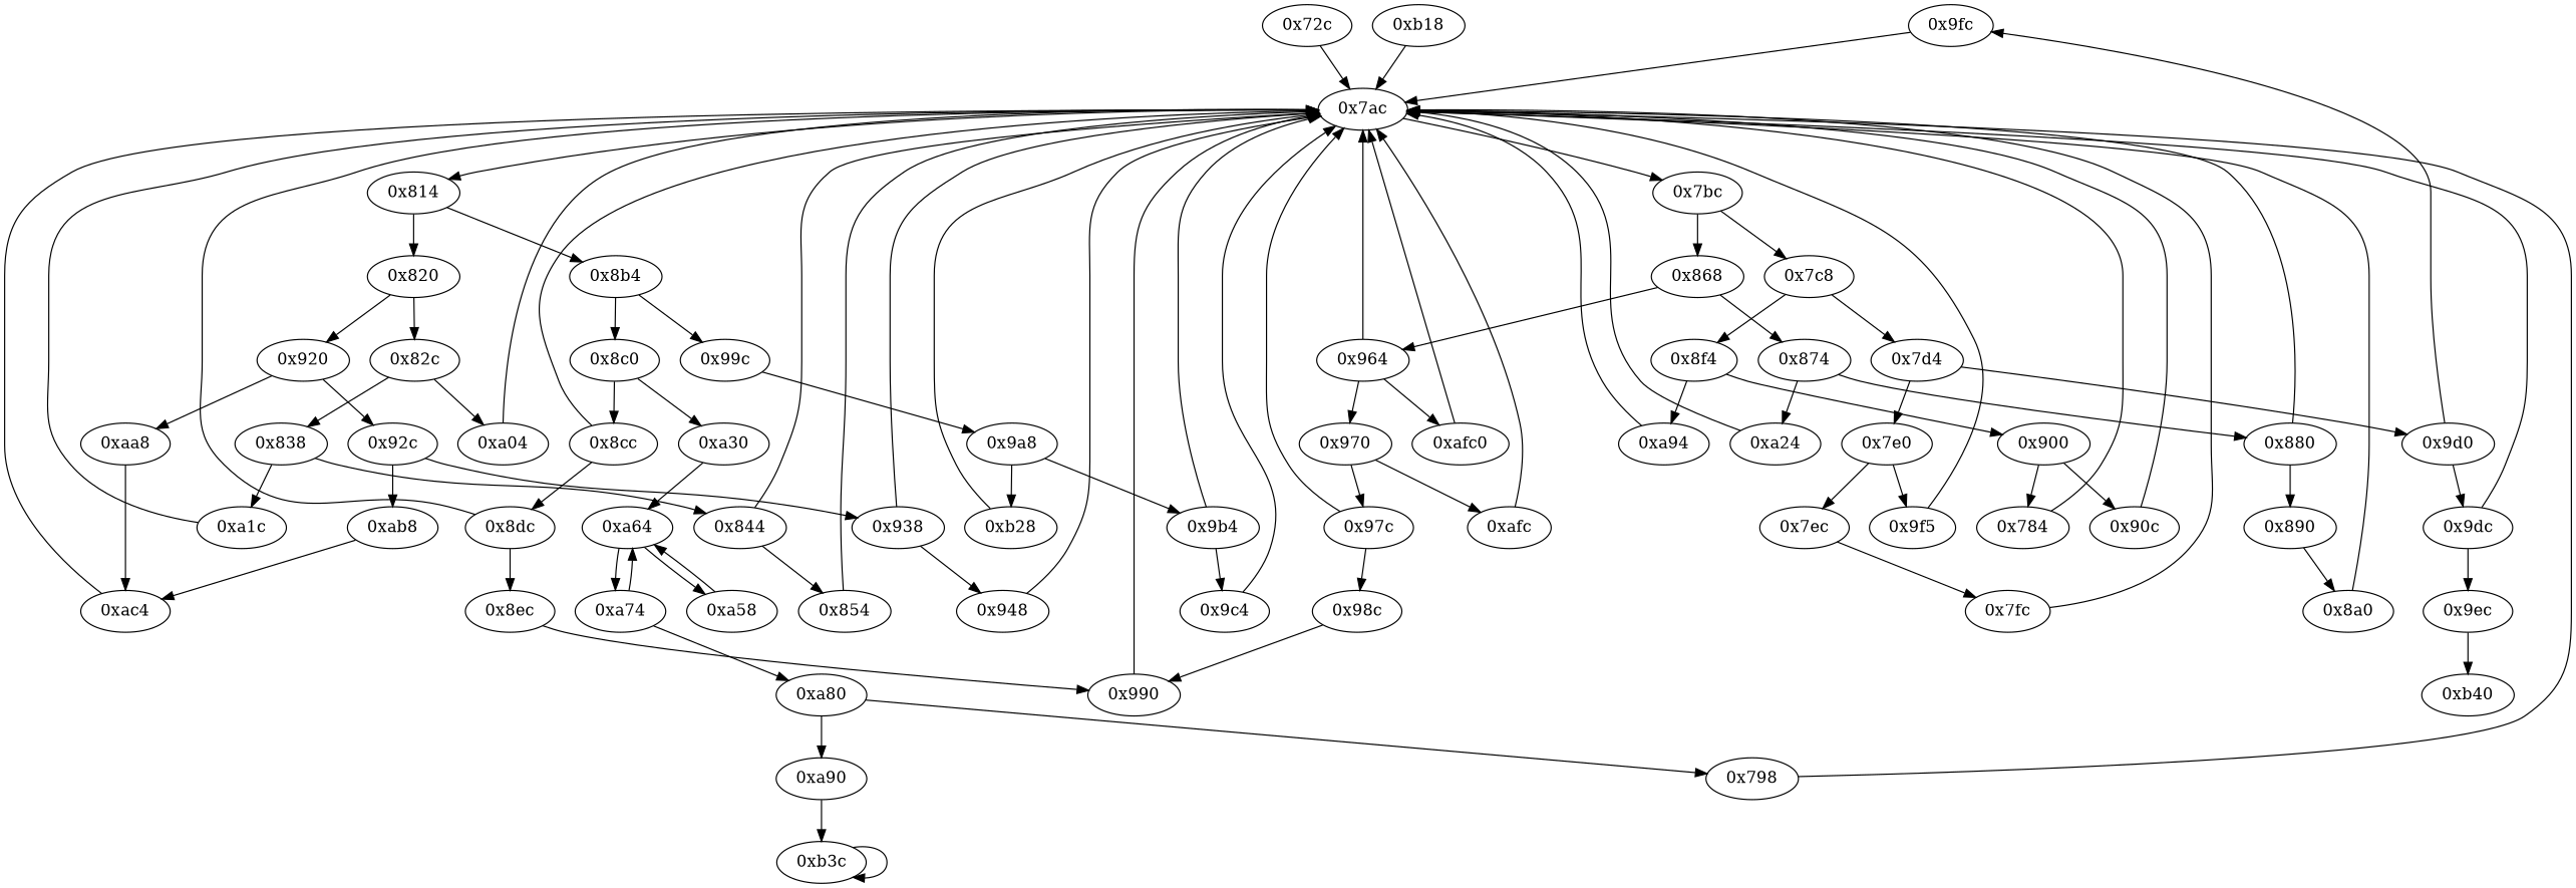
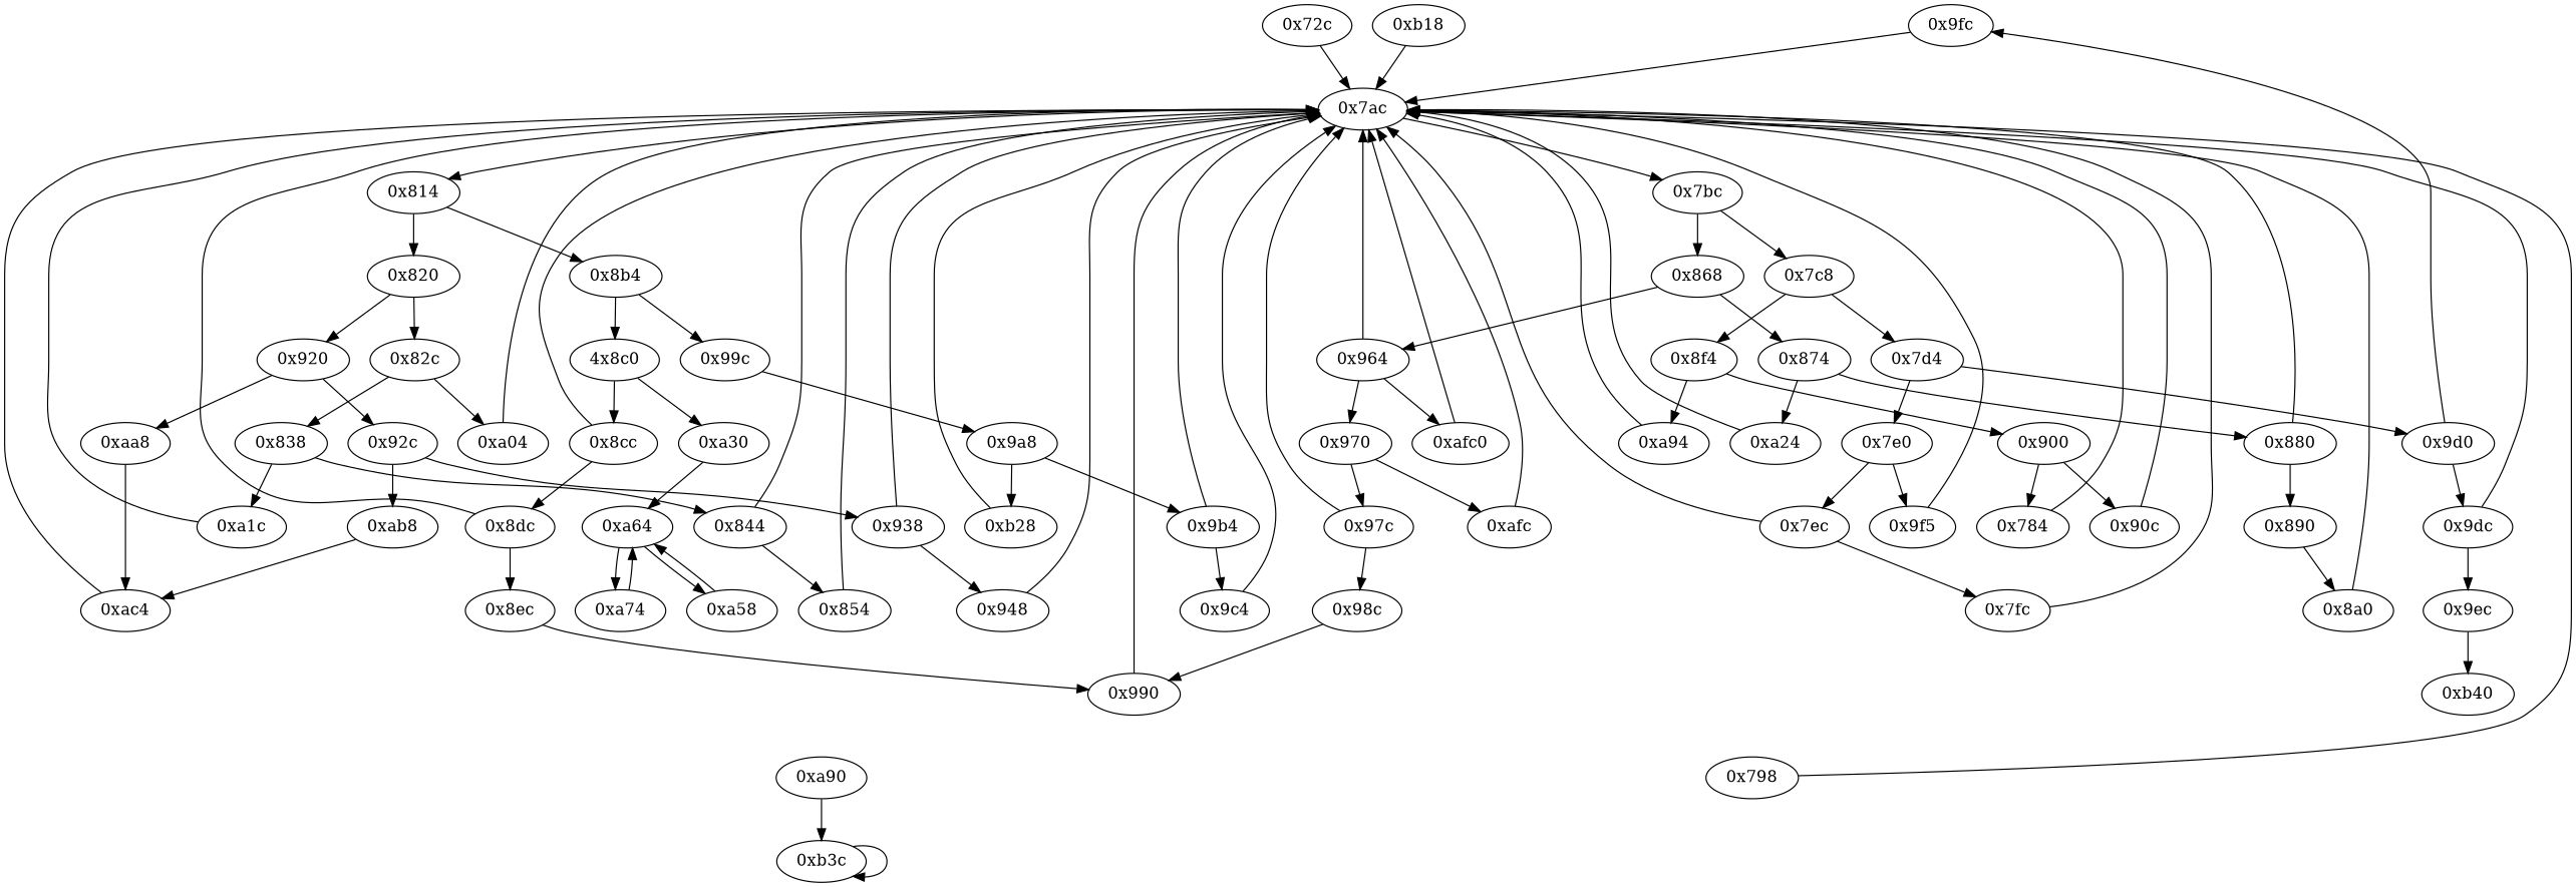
  digraph {
    node [opcode="[u'ldr', u'cmp', u'b']"]
    "0x9fc" [opcode="[u'ldr', u'b']"]
    "0x9d0"
    "0x9dc" [opcode="[u'ldr', u'cmp', u'mov', u'b']"]
    "0x7ac" [opcode="[u'mov', u'ldr', u'cmp', u'b']"]
    "0x9ec" [opcode="[u'b']"]
    "0x7bc"
    "0x814"
    "0xb40" [opcode="[u'ldr', u'ldr', u'ldr', u'ldr', u'sub', u'mov', u'sub', u'pop']"]
    "0xa04" [opcode="[u'ldr', u'ldr', u'ldr', u'cmp', u'mov', u'b']"]
    "0x868"
    "0x7c8"
    "0x8b4"
    "0x820"
    "0x8f4"
    "0x900"
    "0xa94" [opcode="[u'sub', u'str', u'ldr', u'ldr', u'b']"]
    "0x784" [opcode="[u'ldr', u'cmp', u'mov', u'ldr', u'b']"]
    "0x90c" [opcode="[u'ldr', u'mov', u'bl', u'ldr', u'b']"]
    "0xa64" [opcode="[u'bic', u'ldr', u'cmp', u'b']"]
    "0xa74"
    "0xa58" [opcode="[u'mov', u'bl', u'ldr']"]
-   "0xa80" [opcode="[u'ldr', u'mov', u'cmp', u'b']"]
    "0x798" [opcode="[u'ldr', u'mov', u'mov', u'ldr', u'ldr']"]
    "0xa90" [opcode="[u'b']"]
    "0x7fc" [opcode="[u'ldr', u'ldr', u'bl', u'str', u'ldr', u'b']"]
    "0x99c"
    "0x9a8"
    "0xb18" [opcode="[u'mov', u'mov', u'str', u'b']"]
    "0x9b4" [opcode="[u'ldr', u'cmp', u'mov', u'b']"]
    "0xb28" [opcode="[u'ldr', u'add', u'str', u'ldr', u'b']"]
    "0x9c4" [opcode="[u'ldr', u'ldr', u'b']"]
    "0x8ec" [opcode="[u'ldr', u'b']"]
    "0x990" [opcode="[u'str', u'mov', u'b']"]
    "0x964"
    "0x874"
    "0x7d4"
    "0x970"
    n38 [label="0xafc0" opcode="[u'ldr', u'str', u'ldr', u'ldr', u'ldr', u'add', u'cmp', u'mov', u'mov', u'str', u'b']"]
    "0x880" [opcode="[u'ldr', u'cmp', u'mov', u'b']"]
    "0xa24" [opcode="[u'mov', u'mov', u'b']"]
    "0x7e0"
    n42 [label="0x9f5" opcode="[u'mov', u'mov', u'b']"]
    "0x7ec" [opcode="[u'ldr', u'cmp', u'mov', u'b']"]
    "0xb3c" [opcode="[u'b']"]
-   "0x8c0"
+   "0x8c0" [label="4x8c0"]
    "0x8cc" [opcode="[u'ldr', u'cmp', u'mov', u'b']"]
    "0xa30" [opcode="[u'sub', u'str', u'str', u'mov', u'mov', u'mov', u'bl', u'mov', u'ldr', u'b']"]
    "0x8dc" [opcode="[u'ldr', u'cmp', u'mov', u'b']"]
    "0x948" [opcode="[u'ldr', u'cmp', u'mov', u'mov', u'strb', u'ldr', u'b']"]
    "0x890" [opcode="[u'ldr', u'cmp', u'mov', u'b']"]
    "0x8a0" [opcode="[u'ldr', u'ldr', u'bl', u'ldr', u'b']"]
    "0xafc" [opcode="[u'ldr', u'cmp', u'mov', u'mov', u'strb', u'ldr', u'b']"]
    "0x97c" [opcode="[u'ldr', u'cmp', u'mov', u'b']"]
    "0x920"
    "0x82c"
    "0xaa8" [opcode="[u'ldrb', u'ldr', u'ldr', u'b']"]
    "0x92c"
    "0x838"
    "0xac4" [opcode="[u'cmp', u'mov', u'b']"]
    "0xab8" [opcode="[u'ldrb', u'ldr', u'ldr']"]
    "0x938" [opcode="[u'ldr', u'cmp', u'mov', u'b']"]
    "0x844" [opcode="[u'ldr', u'cmp', u'mov', u'b']"]
    "0xa1c" [opcode="[u'ldr', u'b']"]
    "0x854" [opcode="[u'ldr', u'ldrb', u'str', u'ldr', u'b']"]
    "0x98c" [opcode="[u'mov']"]
    "0x72c" [opcode="[u'push', u'add', u'sub', u'str', u'ldr', u'mov', u'ldr', u'ldr', u'str', u'ldr', u'ldr', u'ldr', u'ldr', u'ldr', u'ldr', u'add', u'ldr', u'add', u'str', u'str', u'str', u'b']"]
    "0x9fc" -> "0x7ac"
    "0x9d0" -> "0x9fc"
    "0x9d0" -> "0x9dc"
    "0x9dc" -> "0x7ac"
    "0x9dc" -> "0x9ec"
    "0x7ac" -> "0x7bc"
    "0x7ac" -> "0x814"
    "0x9ec" -> "0xb40"
    "0x7bc" -> "0x868"
    "0x7bc" -> "0x7c8"
    "0x814" -> "0x8b4"
    "0x814" -> "0x820"
    "0xa04" -> "0x7ac"
    "0x868" -> "0x964"
    "0x868" -> "0x874"
    "0x7c8" -> "0x8f4"
    "0x7c8" -> "0x7d4"
    "0x8b4" -> "0x99c"
    "0x8b4" -> "0x8c0"
    "0x820" -> "0x920"
    "0x820" -> "0x82c"
    "0x8f4" -> "0x900"
    "0x8f4" -> "0xa94"
    "0x900" -> "0x784"
    "0x900" -> "0x90c"
    "0xa94" -> "0x7ac"
    "0x784" -> "0x7ac"
    "0x90c" -> "0x7ac"
    "0xa64" -> "0xa74"
    "0xa64" -> "0xa58"
    "0xa74" -> "0xa64"
-   "0xa74" -> "0xa80"
    "0xa58" -> "0xa64"
-   "0xa80" -> "0x798"
-   "0xa80" -> "0xa90"
    "0x798" -> "0x7ac"
    "0xa90" -> "0xb3c"
    "0x7fc" -> "0x7ac"
    "0x99c" -> "0x9a8"
    "0x9a8" -> "0x9b4"
    "0x9a8" -> "0xb28"
    "0xb18" -> "0x7ac"
    "0x9b4" -> "0x7ac"
    "0x9b4" -> "0x9c4"
    "0xb28" -> "0x7ac"
    "0x9c4" -> "0x7ac"
    "0x8ec" -> "0x990"
    "0x990" -> "0x7ac"
    "0x964" -> "0x7ac"
    "0x964" -> "0x970"
    "0x964" -> n38
    "0x874" -> "0x880"
    "0x874" -> "0xa24"
    "0x7d4" -> "0x9d0"
    "0x7d4" -> "0x7e0"
    "0x970" -> "0xafc"
    "0x970" -> "0x97c"
    n38 -> "0x7ac"
    "0x880" -> "0x7ac"
    "0x880" -> "0x890"
    "0xa24" -> "0x7ac"
    "0x7e0" -> n42
    "0x7e0" -> "0x7ec"
    n42 -> "0x7ac"
+   "0x7ec" -> "0x7ac"
    "0x7ec" -> "0x7fc"
    "0xb3c" -> "0xb3c"
    "0x8c0" -> "0x8cc"
    "0x8c0" -> "0xa30"
    "0x8cc" -> "0x7ac"
    "0x8cc" -> "0x8dc"
    "0xa30" -> "0xa64"
    "0x8dc" -> "0x7ac"
    "0x8dc" -> "0x8ec"
    "0x948" -> "0x7ac"
    "0x890" -> "0x8a0"
    "0x8a0" -> "0x7ac"
    "0xafc" -> "0x7ac"
    "0x97c" -> "0x7ac"
    "0x97c" -> "0x98c"
    "0x920" -> "0xaa8"
    "0x920" -> "0x92c"
    "0x82c" -> "0xa04"
    "0x82c" -> "0x838"
    "0xaa8" -> "0xac4"
    "0x92c" -> "0xab8"
    "0x92c" -> "0x938"
    "0x838" -> "0x844"
    "0x838" -> "0xa1c"
    "0xac4" -> "0x7ac"
    "0xab8" -> "0xac4"
    "0x938" -> "0x7ac"
    "0x938" -> "0x948"
    "0x844" -> "0x7ac"
    "0x844" -> "0x854"
    "0xa1c" -> "0x7ac"
    "0x854" -> "0x7ac"
    "0x98c" -> "0x990"
    "0x72c" -> "0x7ac"
  }
